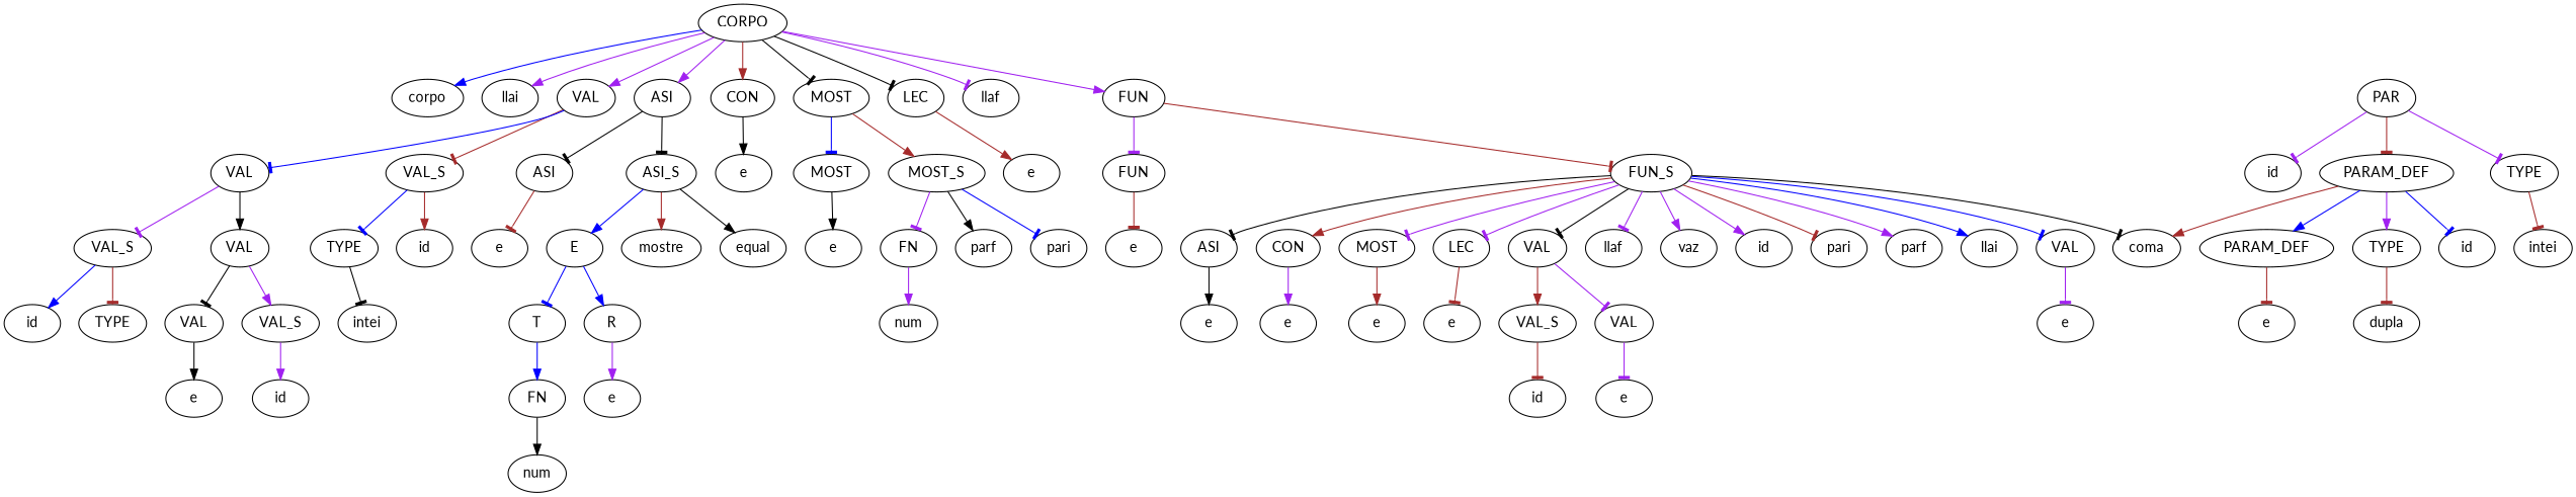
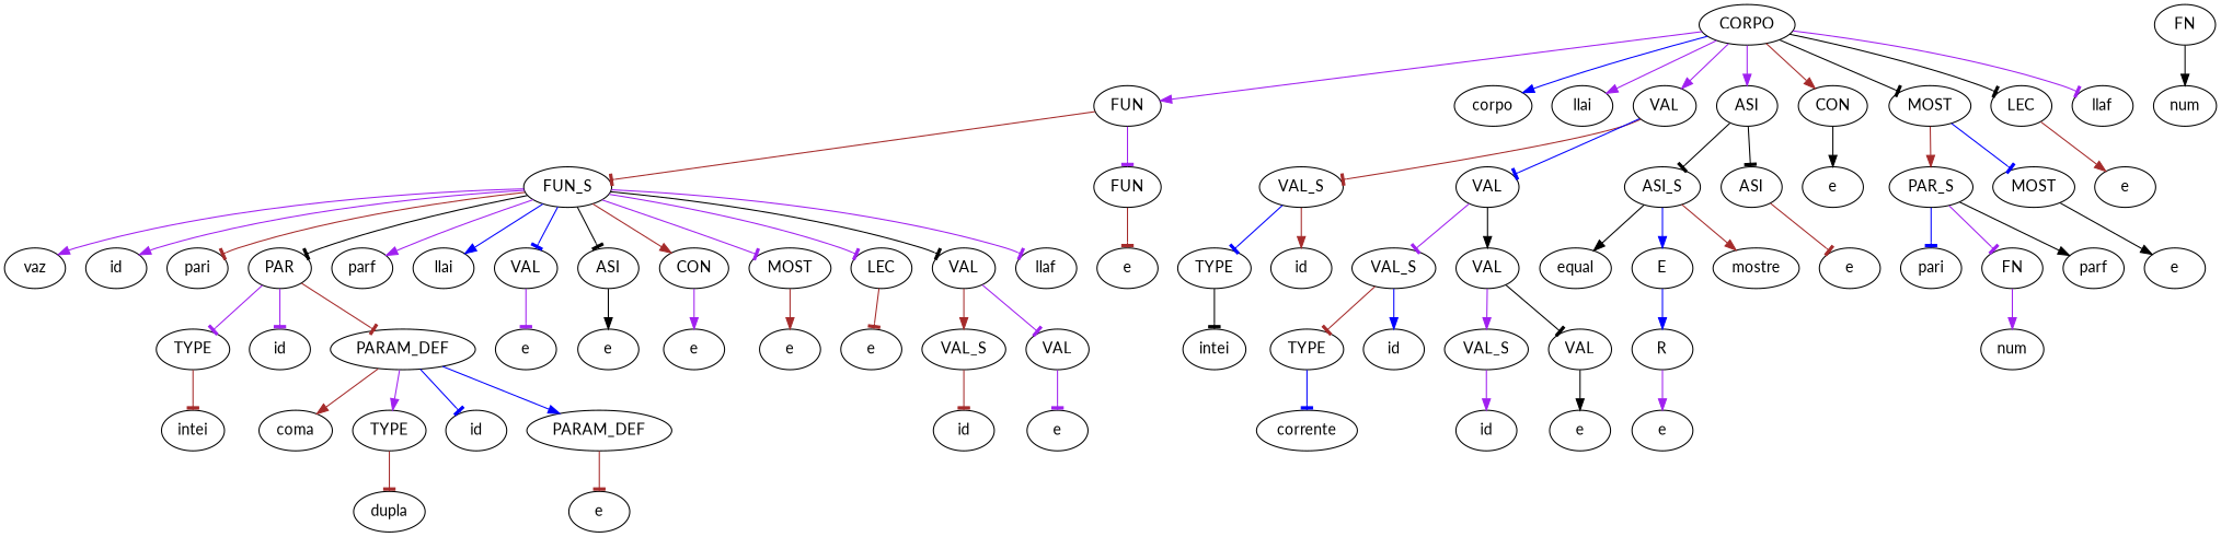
  digraph {
    fontname=Lato
    node [fontname=Lato]
    edge [arrowhead=tee color=purple fontname=Lato]
    n1 [label=CORPO]
    n2 [label=FUN]
    n3 [label=corpo]
    n4 [label=llai]
    n5 [label=VAL]
    n6 [label=ASI]
    n7 [label=CON]
    n8 [label=MOST]
    n9 [label=LEC]
    n10 [label=llaf]
    n11 [label=FUN_S]
    n12 [label=FUN]
    n13 [label=VAL_S]
    n14 [label=VAL]
    n15 [label=ASI_S]
    n16 [label=ASI]
    n17 [label=e]
-   n18 [label=MOST_S]
+   n18 [label=PAR_S]
    n19 [label=MOST]
    n20 [label=e]
    n21 [label=vaz]
    n22 [label=id]
    n23 [label=pari]
    n24 [label=PAR]
    n25 [label=parf]
    n26 [label=llai]
    n27 [label=VAL]
    n28 [label=ASI]
    n29 [label=CON]
    n30 [label=MOST]
    n31 [label=LEC]
    n32 [label=VAL]
    n33 [label=llaf]
    n34 [label=e]
    n35 [label=TYPE]
    n36 [label=id]
    n37 [label=VAL_S]
    n38 [label=VAL]
    n39 [label=equal]
    n40 [label=E]
    n41 [label=mostre]
    n42 [label=e]
    n43 [label=pari]
    n44 [label=FN]
    n45 [label=parf]
    n46 [label=e]
    n47 [label=TYPE]
    n48 [label=id]
    n49 [label=PARAM_DEF]
    n50 [label=e]
    n51 [label=e]
    n52 [label=e]
    n53 [label=e]
    n54 [label=e]
    n55 [label=VAL_S]
    n56 [label=VAL]
    n57 [label=intei]
    n58 [label=coma]
    n59 [label=TYPE]
    n60 [label=id]
    n61 [label=PARAM_DEF]
    n62 [label=id]
    n63 [label=e]
    n64 [label=dupla]
    n65 [label=e]
    n66 [label=intei]
    n67 [label=TYPE]
    n68 [label=id]
    n69 [label=VAL_S]
    n70 [label=VAL]
+   n71 [label=corrente]
    n72 [label=id]
    n73 [label=e]
-   n74 [label=T]
    n75 [label=R]
    n76 [label=FN]
    n77 [label=e]
    n78 [label=num]
    n79 [label=num]
    n1 -> n2 [arrowhead=normal]
    n1 -> n3 [arrowhead=normal color=blue]
    n1 -> n4 [arrowhead=normal]
    n1 -> n5 [arrowhead=normal]
    n1 -> n6 [arrowhead=normal]
    n1 -> n7 [arrowhead=normal color=brown]
    n1 -> n8 [color=black]
    n1 -> n9 [color=black]
    n1 -> n10
    n2 -> n11 [color=brown]
    n2 -> n12
    n5 -> n13 [color=brown]
    n5 -> n14 [color=blue]
    n6 -> n15 [color=black]
    n6 -> n16 [color=black]
    n7 -> n17 [arrowhead=normal color=black]
    n8 -> n18 [arrowhead=normal color=brown]
    n8 -> n19 [color=blue]
    n9 -> n20 [arrowhead=normal color=brown]
    n11 -> n21 [arrowhead=normal]
    n11 -> n22 [arrowhead=normal]
    n11 -> n23 [color=brown]
-   n11 -> n58 [color=black]
+   n11 -> n24 [color=black]
    n11 -> n25 [arrowhead=normal]
    n11 -> n26 [arrowhead=normal color=blue]
    n11 -> n27 [color=blue]
    n11 -> n28 [color=black]
    n11 -> n29 [arrowhead=normal color=brown]
    n11 -> n30
    n11 -> n31
    n11 -> n32 [color=black]
    n11 -> n33
    n12 -> n34 [color=brown]
    n13 -> n35 [color=blue]
    n13 -> n36 [arrowhead=normal color=brown]
    n14 -> n37
    n14 -> n38 [arrowhead=normal color=black]
    n15 -> n39 [arrowhead=normal color=black]
    n15 -> n40 [arrowhead=normal color=blue]
    n15 -> n41 [arrowhead=normal color=brown]
    n16 -> n42 [color=brown]
    n18 -> n43 [color=blue]
    n18 -> n44
    n18 -> n45 [arrowhead=normal color=black]
    n19 -> n46 [arrowhead=normal color=black]
    n24 -> n47
    n24 -> n48
    n24 -> n49 [color=brown]
    n27 -> n50
    n28 -> n51 [arrowhead=normal color=black]
    n29 -> n52 [arrowhead=normal]
    n30 -> n53 [arrowhead=normal color=brown]
    n31 -> n54 [color=brown]
    n32 -> n55 [arrowhead=normal color=brown]
    n32 -> n56
    n35 -> n66 [color=black]
    n37 -> n67 [color=brown]
    n37 -> n68 [arrowhead=normal color=blue]
    n38 -> n69 [arrowhead=normal]
    n38 -> n70 [color=black]
-   n40 -> n74 [color=blue]
    n40 -> n75 [arrowhead=normal color=blue]
    n44 -> n79 [arrowhead=normal]
    n47 -> n57 [color=brown]
    n49 -> n58 [arrowhead=normal color=brown]
    n49 -> n59 [arrowhead=normal]
    n49 -> n60 [color=blue]
    n49 -> n61 [arrowhead=normal color=blue]
    n55 -> n62 [color=brown]
    n56 -> n63
    n59 -> n64 [color=brown]
    n61 -> n65 [color=brown]
+   n67 -> n71 [color=blue]
    n69 -> n72 [arrowhead=normal]
    n70 -> n73 [arrowhead=normal color=black]
-   n74 -> n76 [arrowhead=normal color=blue]
    n75 -> n77 [arrowhead=normal]
    n76 -> n78 [arrowhead=normal color=black]
  }
